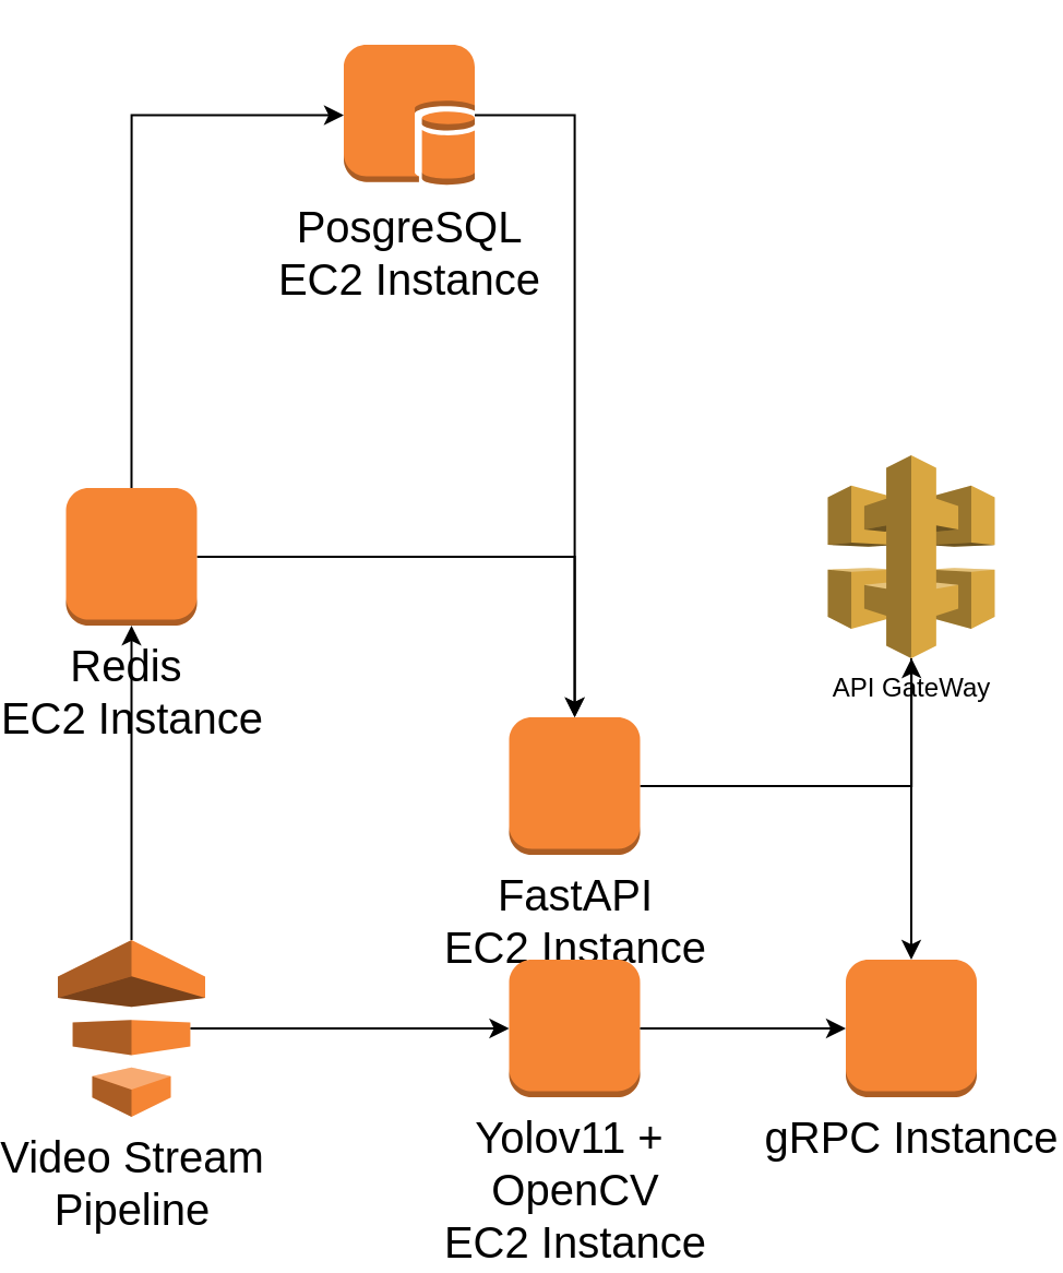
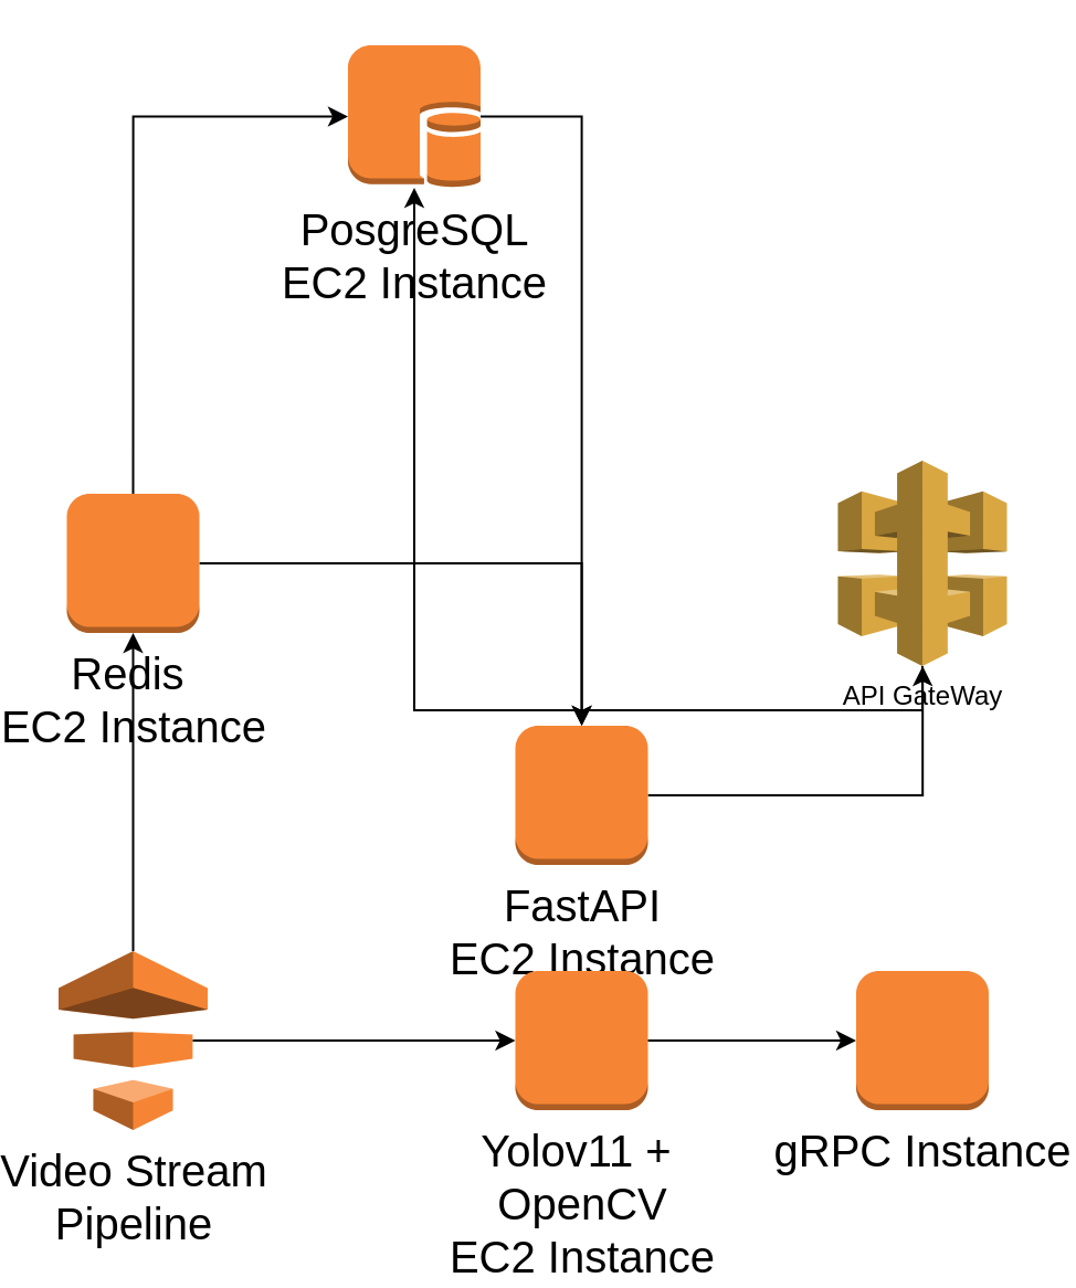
  <mxCell id="0" />
  <mxCell id="1" parent="0" />
- <mxCell id="2" style="edgeStyle=orthogonalEdgeStyle;rounded=0;orthogonalLoop=1;jettySize=auto;html=1;exitX=0.5;exitY=1;exitDx=0;exitDy=0;exitPerimeter=0;" parent="1" source="3" target="12" edge="1"><mxGeometry relative="1" as="geometry" /></mxCell>
+ <mxCell id="2" style="edgeStyle=orthogonalEdgeStyle;rounded=0;orthogonalLoop=1;jettySize=auto;html=1;exitX=0.5;exitY=1;exitDx=0;exitDy=0;exitPerimeter=0;" parent="1" source="3" target="7" edge="1"><mxGeometry relative="1" as="geometry" /></mxCell>
  <mxCell id="3" value="API GateWay" style="outlineConnect=0;dashed=0;verticalLabelPosition=bottom;verticalAlign=top;align=center;html=1;shape=mxgraph.aws3.api_gateway;fillColor=#D9A741;gradientColor=none;" parent="1" vertex="1"><mxGeometry x="372.75" y="208" width="76.5" height="93" as="geometry" /></mxCell>
  <mxCell id="4" style="edgeStyle=orthogonalEdgeStyle;rounded=0;orthogonalLoop=1;jettySize=auto;html=1;exitX=0.5;exitY=0;exitDx=0;exitDy=0;exitPerimeter=0;" parent="1" source="5" target="11" edge="1"><mxGeometry relative="1" as="geometry" /></mxCell>
  <mxCell id="5" value="&lt;font style=&quot;font-size: 20px;&quot;&gt;Video Stream&lt;/font&gt;&lt;div&gt;&lt;font style=&quot;font-size: 20px;&quot;&gt;Pipeline&lt;/font&gt;&lt;/div&gt;" style="outlineConnect=0;dashed=0;verticalLabelPosition=bottom;verticalAlign=top;align=center;html=1;shape=mxgraph.aws3.data_pipeline;fillColor=#F58534;gradientColor=none;" parent="1" vertex="1"><mxGeometry x="20" y="430" width="67.5" height="81" as="geometry" /></mxCell>
  <mxCell id="6" style="edgeStyle=orthogonalEdgeStyle;rounded=0;orthogonalLoop=1;jettySize=auto;html=1;exitX=1;exitY=0.5;exitDx=0;exitDy=0;exitPerimeter=0;" parent="1" source="7" target="9" edge="1"><mxGeometry relative="1" as="geometry" /></mxCell>
  <mxCell id="7" value="&lt;font style=&quot;font-size: 20px;&quot;&gt;PosgreSQL&lt;/font&gt;&lt;div&gt;&lt;font style=&quot;font-size: 20px;&quot;&gt;EC2 Instance&lt;/font&gt;&lt;/div&gt;" style="outlineConnect=0;dashed=0;verticalLabelPosition=bottom;verticalAlign=top;align=center;html=1;shape=mxgraph.aws3.db_on_instance;fillColor=#F58534;gradientColor=none;" parent="1" vertex="1"><mxGeometry x="151" y="20" width="60" height="64.5" as="geometry" /></mxCell>
  <mxCell id="8" style="edgeStyle=orthogonalEdgeStyle;rounded=0;orthogonalLoop=1;jettySize=auto;html=1;exitX=1;exitY=0.5;exitDx=0;exitDy=0;exitPerimeter=0;" parent="1" source="9" target="3" edge="1"><mxGeometry relative="1" as="geometry" /></mxCell>
  <mxCell id="9" value="&lt;font style=&quot;font-size: 20px;&quot;&gt;FastAPI&lt;/font&gt;&lt;div&gt;&lt;font style=&quot;font-size: 20px;&quot;&gt;EC2 Instance&lt;/font&gt;&lt;/div&gt;" style="outlineConnect=0;dashed=0;verticalLabelPosition=bottom;verticalAlign=top;align=center;html=1;shape=mxgraph.aws3.instance;fillColor=#F58534;gradientColor=none;" parent="1" vertex="1"><mxGeometry x="226.75" y="328" width="60" height="63" as="geometry" /></mxCell>
  <mxCell id="10" style="edgeStyle=orthogonalEdgeStyle;rounded=0;orthogonalLoop=1;jettySize=auto;html=1;exitX=1;exitY=0.5;exitDx=0;exitDy=0;exitPerimeter=0;" parent="1" source="11" target="9" edge="1"><mxGeometry relative="1" as="geometry" /></mxCell>
  <mxCell id="11" value="&lt;font style=&quot;font-size: 20px;&quot;&gt;Redis&amp;nbsp;&lt;/font&gt;&lt;div&gt;&lt;font style=&quot;font-size: 20px;&quot;&gt;EC2 Instance&lt;/font&gt;&lt;/div&gt;" style="outlineConnect=0;dashed=0;verticalLabelPosition=bottom;verticalAlign=top;align=center;html=1;shape=mxgraph.aws3.instance;fillColor=#F58534;gradientColor=none;" parent="1" vertex="1"><mxGeometry x="23.75" y="223" width="60" height="63" as="geometry" /></mxCell>
  <mxCell id="12" value="&lt;font style=&quot;font-size: 20px;&quot;&gt;gRPC Instance&lt;/font&gt;" style="outlineConnect=0;dashed=0;verticalLabelPosition=bottom;verticalAlign=top;align=center;html=1;shape=mxgraph.aws3.instance;fillColor=#F58534;gradientColor=none;" parent="1" vertex="1"><mxGeometry x="381" y="439" width="60" height="63" as="geometry" /></mxCell>
  <mxCell id="13" style="edgeStyle=orthogonalEdgeStyle;rounded=0;orthogonalLoop=1;jettySize=auto;html=1;exitX=0.5;exitY=0;exitDx=0;exitDy=0;exitPerimeter=0;entryX=0;entryY=0.5;entryDx=0;entryDy=0;entryPerimeter=0;" parent="1" source="11" target="7" edge="1"><mxGeometry relative="1" as="geometry" /></mxCell>
  <mxCell id="14" value="&lt;font style=&quot;font-size: 20px;&quot;&gt;Yolov11 +&amp;nbsp;&lt;/font&gt;&lt;div&gt;&lt;font style=&quot;font-size: 20px;&quot;&gt;OpenCV&lt;/font&gt;&lt;/div&gt;&lt;div&gt;&lt;font style=&quot;font-size: 20px;&quot;&gt;EC2 Instance&lt;/font&gt;&lt;/div&gt;" style="outlineConnect=0;dashed=0;verticalLabelPosition=bottom;verticalAlign=top;align=center;html=1;shape=mxgraph.aws3.instance;fillColor=#F58534;gradientColor=none;" parent="1" vertex="1"><mxGeometry x="226.75" y="439" width="60" height="63" as="geometry" /></mxCell>
  <mxCell id="15" style="edgeStyle=orthogonalEdgeStyle;rounded=0;orthogonalLoop=1;jettySize=auto;html=1;exitX=1;exitY=0.5;exitDx=0;exitDy=0;exitPerimeter=0;entryX=0;entryY=0.5;entryDx=0;entryDy=0;entryPerimeter=0;" parent="1" source="14" target="12" edge="1"><mxGeometry relative="1" as="geometry" /></mxCell>
  <mxCell id="16" style="edgeStyle=orthogonalEdgeStyle;rounded=0;orthogonalLoop=1;jettySize=auto;html=1;exitX=0.9;exitY=0.5;exitDx=0;exitDy=0;exitPerimeter=0;entryX=0;entryY=0.5;entryDx=0;entryDy=0;entryPerimeter=0;" parent="1" source="5" target="14" edge="1"><mxGeometry relative="1" as="geometry" /></mxCell>
